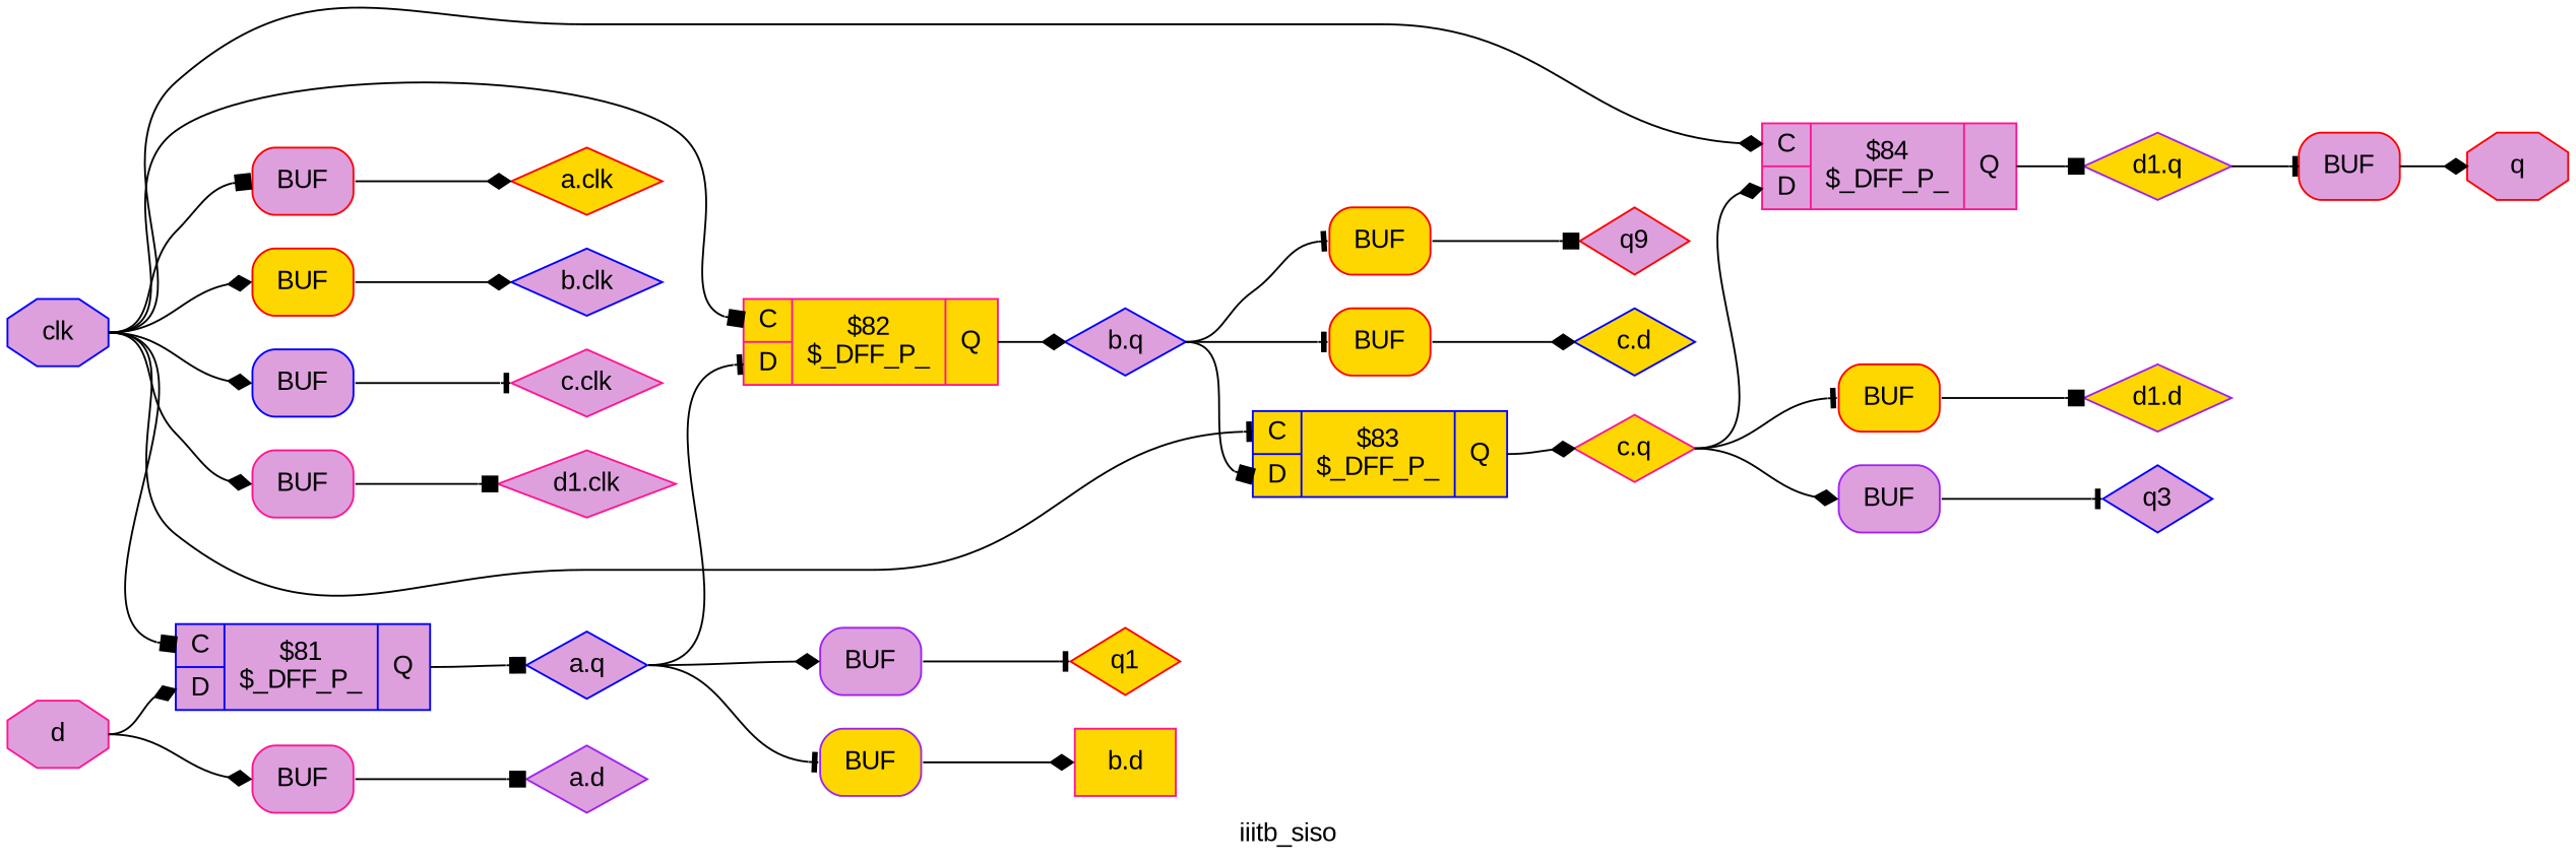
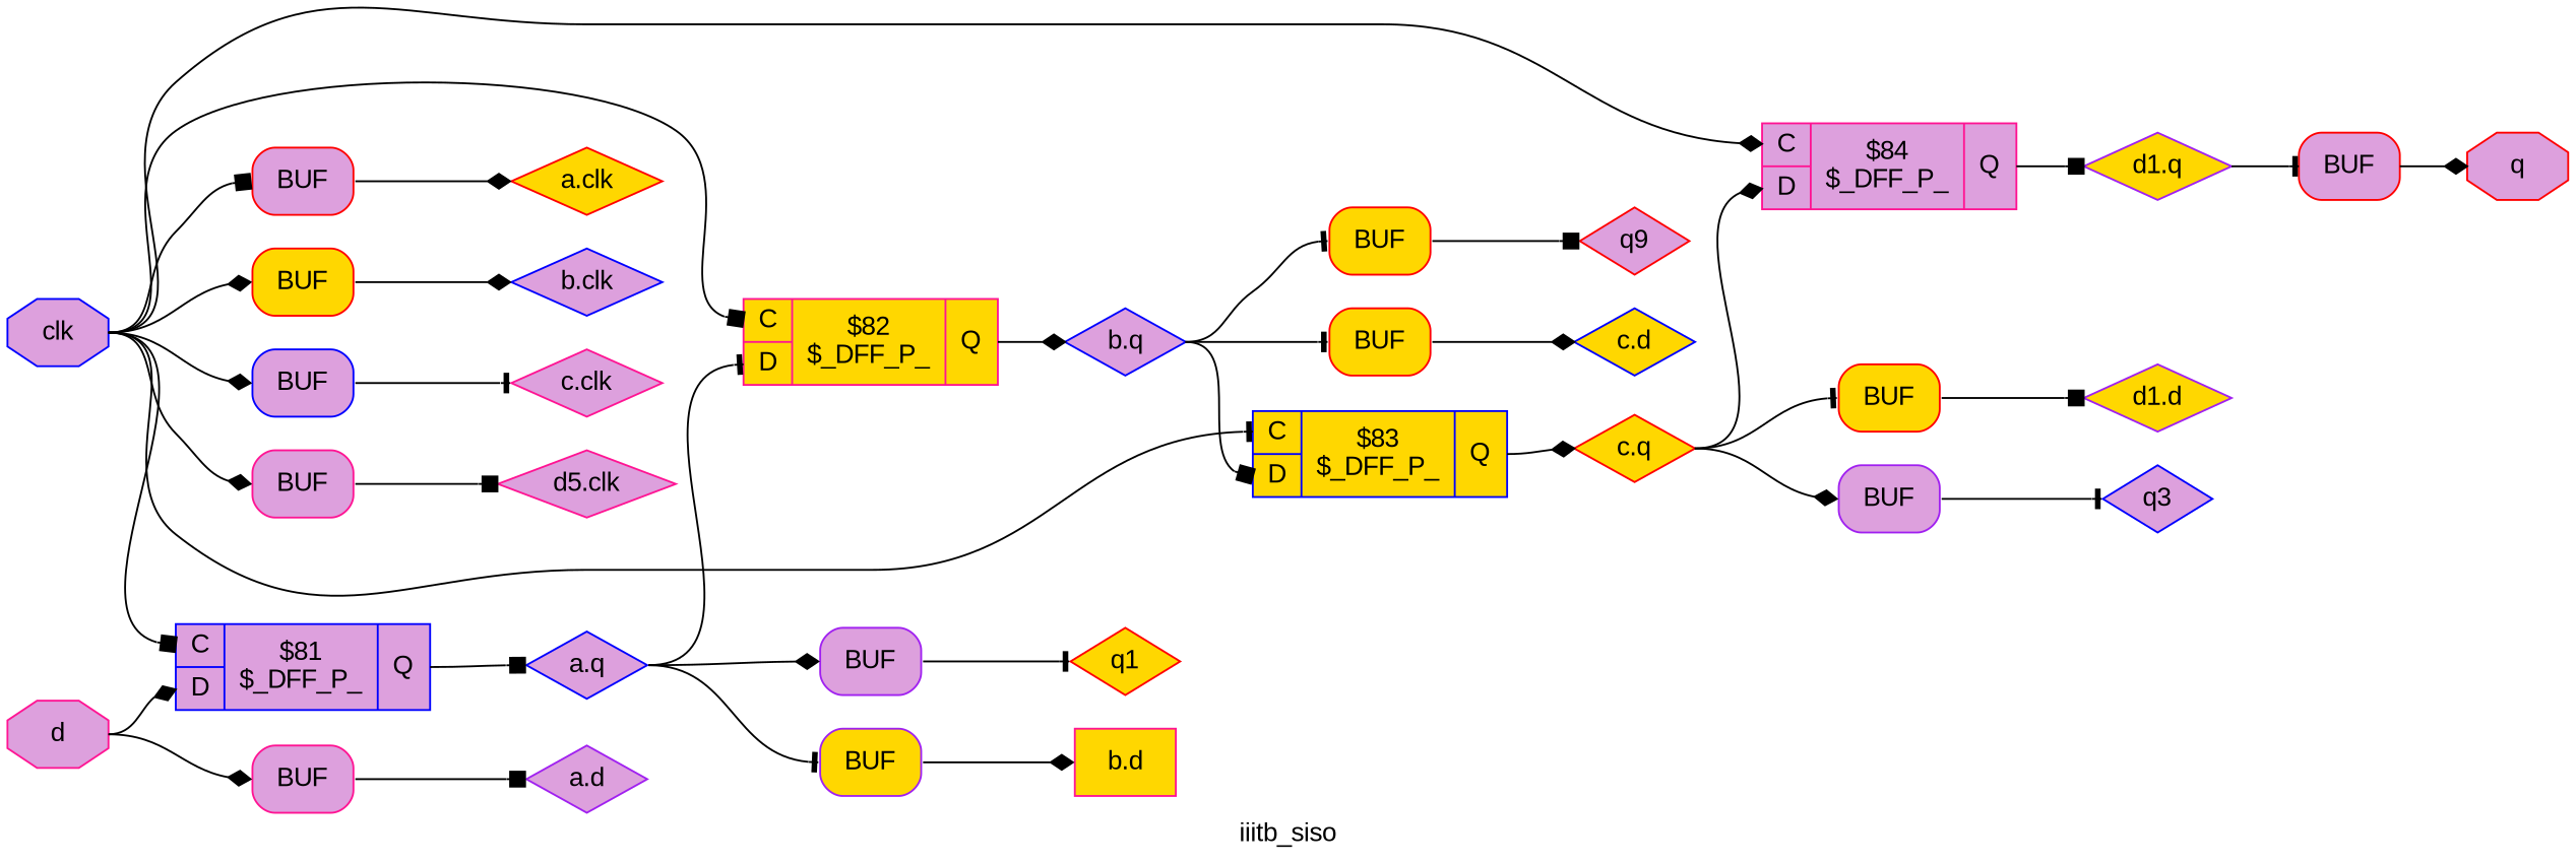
  digraph {
    fontname="Liberation Sans"
    label=iiitb_siso
    rankdir=LR
    remincross=true
    node [color=red fillcolor=plum fontcolor=black fontname="Liberation Sans" shape=diamond style=filled]
    edge [arrowhead=diamond color=black fontname="Liberation Sans" headport=w tailport=e]
    n1 [fillcolor=gold label="a.clk"]
    n2 [color=purple label="a.d"]
    n3 [color=blue label="a.q"]
    n4 [color=deeppink fillcolor=gold label="{{<p19> C|<p20> D}|$82\n$_DFF_P_|{<p21> Q}}" shape=record fontcolor=""]
    n5 [color=purple fillcolor=gold label=BUF shape=box style="rounded,filled" fontcolor=""]
    n6 [color=purple label=BUF shape=box style="rounded,filled" fontcolor=""]
    n7 [color=blue label="b.q"]
    n8 [color=deeppink fillcolor=gold label="b.d" shape=box]
    n9 [fillcolor=gold label=q1]
    n10 [color=blue label="b.clk"]
    n11 [color=blue fillcolor=gold label="{{<p19> C|<p20> D}|$83\n$_DFF_P_|{<p21> Q}}" shape=record fontcolor=""]
    n12 [fillcolor=gold label=BUF shape=box style="rounded,filled" fontcolor=""]
    n13 [fillcolor=gold label=BUF shape=box style="rounded,filled" fontcolor=""]
-   n14 [color=deeppink fillcolor=gold label="c.q"]
+   n14 [fillcolor=gold label="c.q"]
    n15 [color=blue fillcolor=gold label="c.d"]
    n16 [label=q9]
    n17 [color=deeppink label="c.clk"]
    n18 [color=deeppink label="{{<p19> C|<p20> D}|$84\n$_DFF_P_|{<p21> Q}}" shape=record fontcolor=""]
    n19 [fillcolor=gold label=BUF shape=box style="rounded,filled" fontcolor=""]
    n20 [color=purple label=BUF shape=box style="rounded,filled" fontcolor=""]
    n21 [color=purple fillcolor=gold label="d1.q"]
    n22 [color=purple fillcolor=gold label="d1.d"]
    n23 [color=blue label=q3]
    n24 [color=blue label=clk shape=octagon]
    n25 [color=blue label="{{<p19> C|<p20> D}|$81\n$_DFF_P_|{<p21> Q}}" shape=record fontcolor=""]
    n26 [label=BUF shape=box style="rounded,filled" fontcolor=""]
    n27 [fillcolor=gold label=BUF shape=box style="rounded,filled" fontcolor=""]
    n28 [color=blue label=BUF shape=box style="rounded,filled" fontcolor=""]
    n29 [color=deeppink label=BUF shape=box style="rounded,filled" fontcolor=""]
-   n30 [color=deeppink label="d1.clk"]
+   n30 [color=deeppink label="d5.clk"]
    n31 [color=deeppink label=d shape=octagon]
    n32 [color=deeppink label=BUF shape=box style="rounded,filled" fontcolor=""]
    n33 [label=BUF shape=box style="rounded,filled" fontcolor=""]
    n34 [label=q shape=octagon]
    n3 -> n4 [arrowhead=tee headport="p20:w"]
    n3 -> n5 [arrowhead=tee headport="w:w"]
    n3 -> n6 [headport="w:w"]
    n4 -> n7 [tailport="p21:e"]
    n5 -> n8 [tailport="e:e"]
    n6 -> n9 [arrowhead=tee tailport="e:e"]
    n7 -> n11 [arrowhead=box headport="p20:w"]
    n7 -> n12 [arrowhead=tee headport="w:w"]
    n7 -> n13 [arrowhead=tee headport="w:w"]
    n11 -> n14 [tailport="p21:e"]
    n12 -> n15 [tailport="e:e"]
    n13 -> n16 [arrowhead=box tailport="e:e"]
    n14 -> n18 [headport="p20:w"]
    n14 -> n19 [arrowhead=tee headport="w:w"]
    n14 -> n20 [headport="w:w"]
    n18 -> n21 [arrowhead=box tailport="p21:e"]
    n19 -> n22 [arrowhead=box tailport="e:e"]
    n20 -> n23 [arrowhead=tee tailport="e:e"]
    n21 -> n33 [arrowhead=tee headport="w:w"]
    n24 -> n4 [arrowhead=box headport="p19:w"]
    n24 -> n11 [arrowhead=tee headport="p19:w"]
    n24 -> n18 [headport="p19:w"]
    n24 -> n25 [arrowhead=box headport="p19:w"]
    n24 -> n26 [arrowhead=box headport="w:w"]
    n24 -> n27 [headport="w:w"]
    n24 -> n28 [headport="w:w"]
    n24 -> n29 [headport="w:w"]
    n25 -> n3 [arrowhead=box tailport="p21:e"]
    n26 -> n1 [tailport="e:e"]
    n27 -> n10 [tailport="e:e"]
    n28 -> n17 [arrowhead=tee tailport="e:e"]
    n29 -> n30 [arrowhead=box tailport="e:e"]
    n31 -> n25 [headport="p20:w"]
    n31 -> n32 [headport="w:w"]
    n32 -> n2 [arrowhead=box tailport="e:e"]
    n33 -> n34 [tailport="e:e"]
  }
